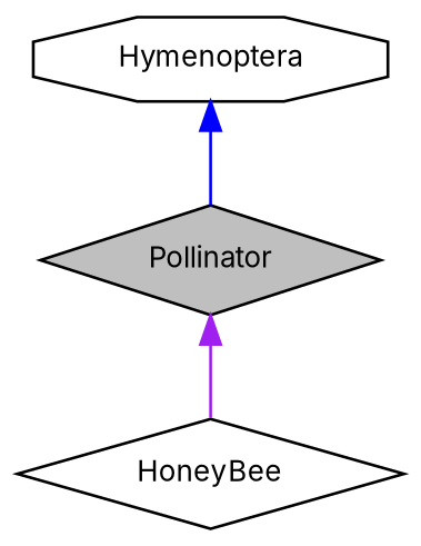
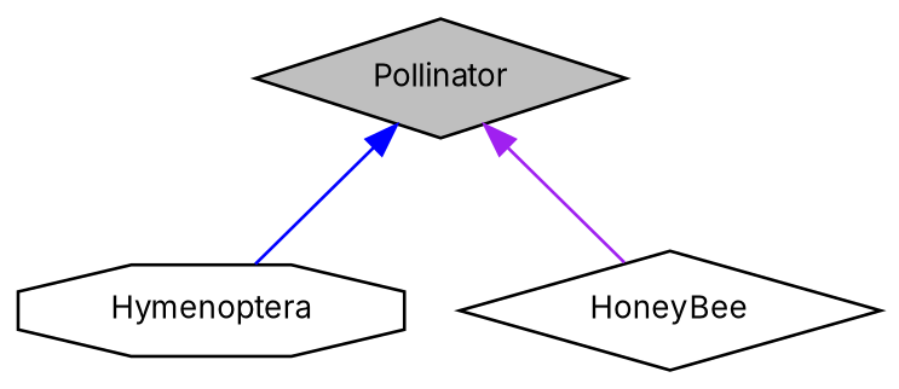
  digraph {
    fontname=Inter
    node [color=black fillcolor=white fontname=Inter fontsize=10 shape=diamond style=filled]
    edge [dir=back fontname=Inter fontsize=10 labelfontname=Helvetica labelfontsize=10 style=solid]
    n1 [fillcolor=grey75 fontcolor=black height=0.2 label=Pollinator width=0.4]
    n2 [height=0.2 label=Hymenoptera shape=octagon width=0.4]
    n3 [height=0.2 label=HoneyBee width=0.4]
-   n2 -> n1 [color=blue]
+   n1 -> n2 [color=blue]
    n1 -> n3 [color=purple]
  }
